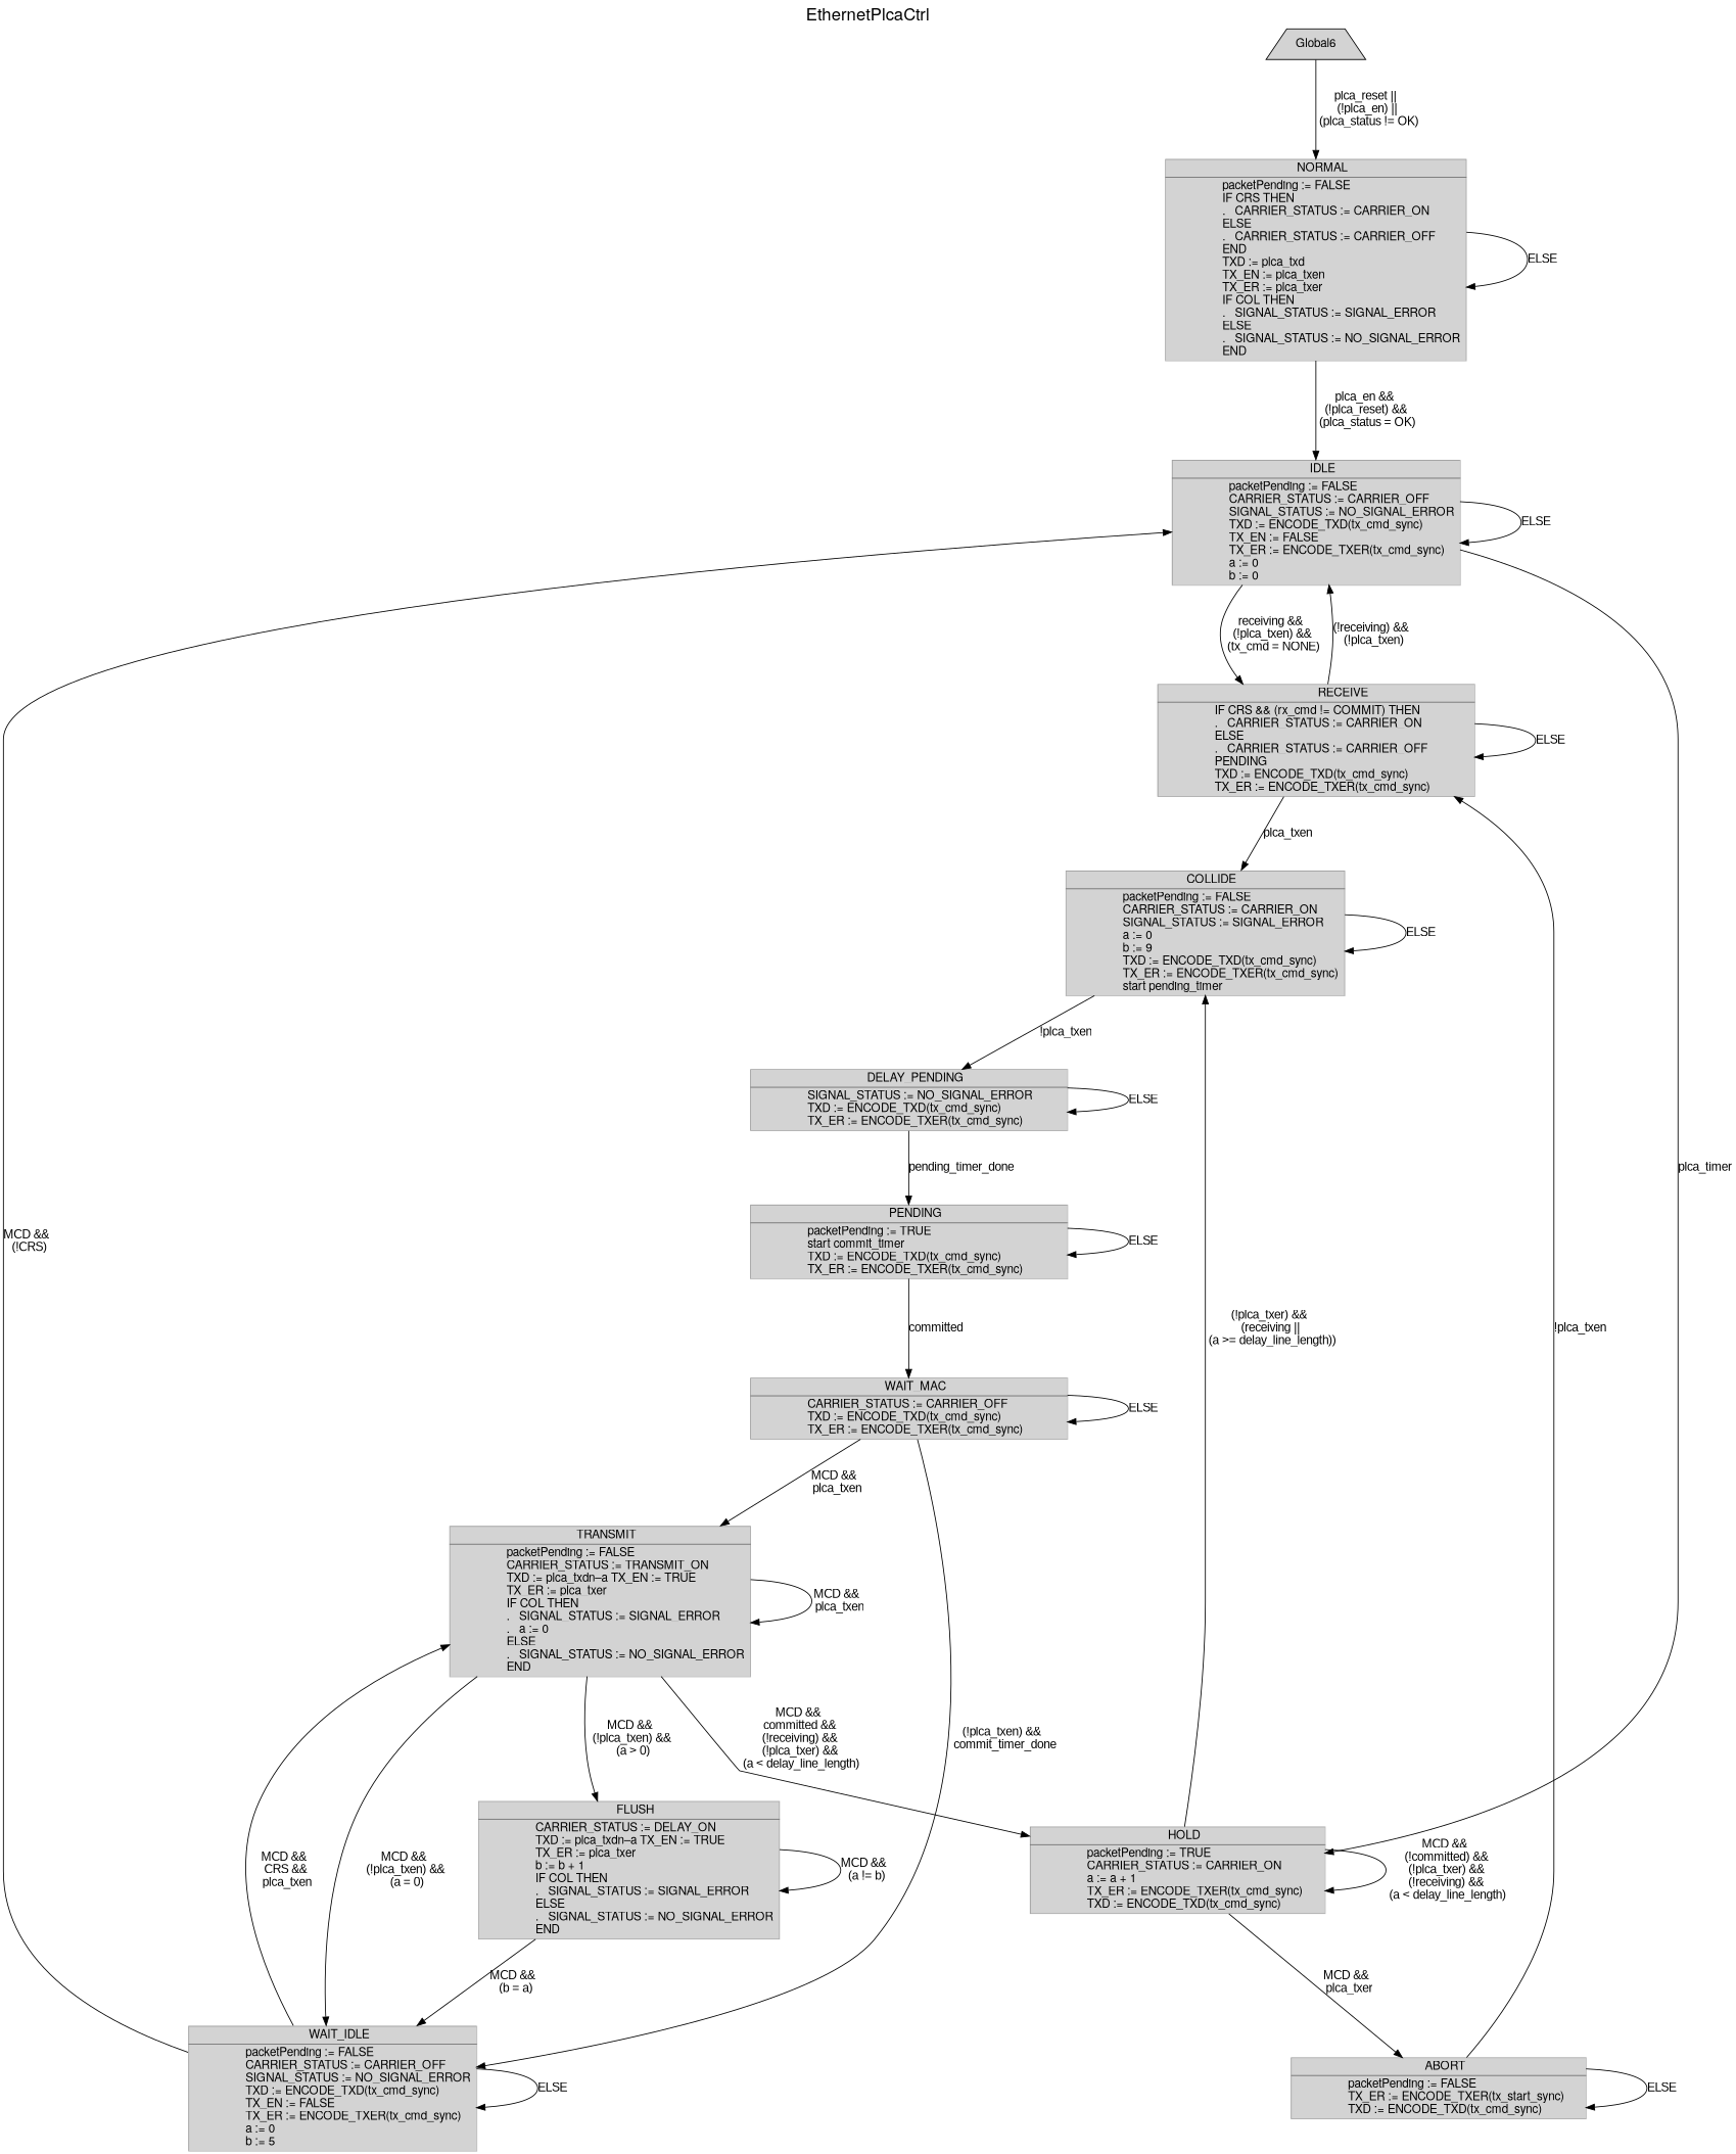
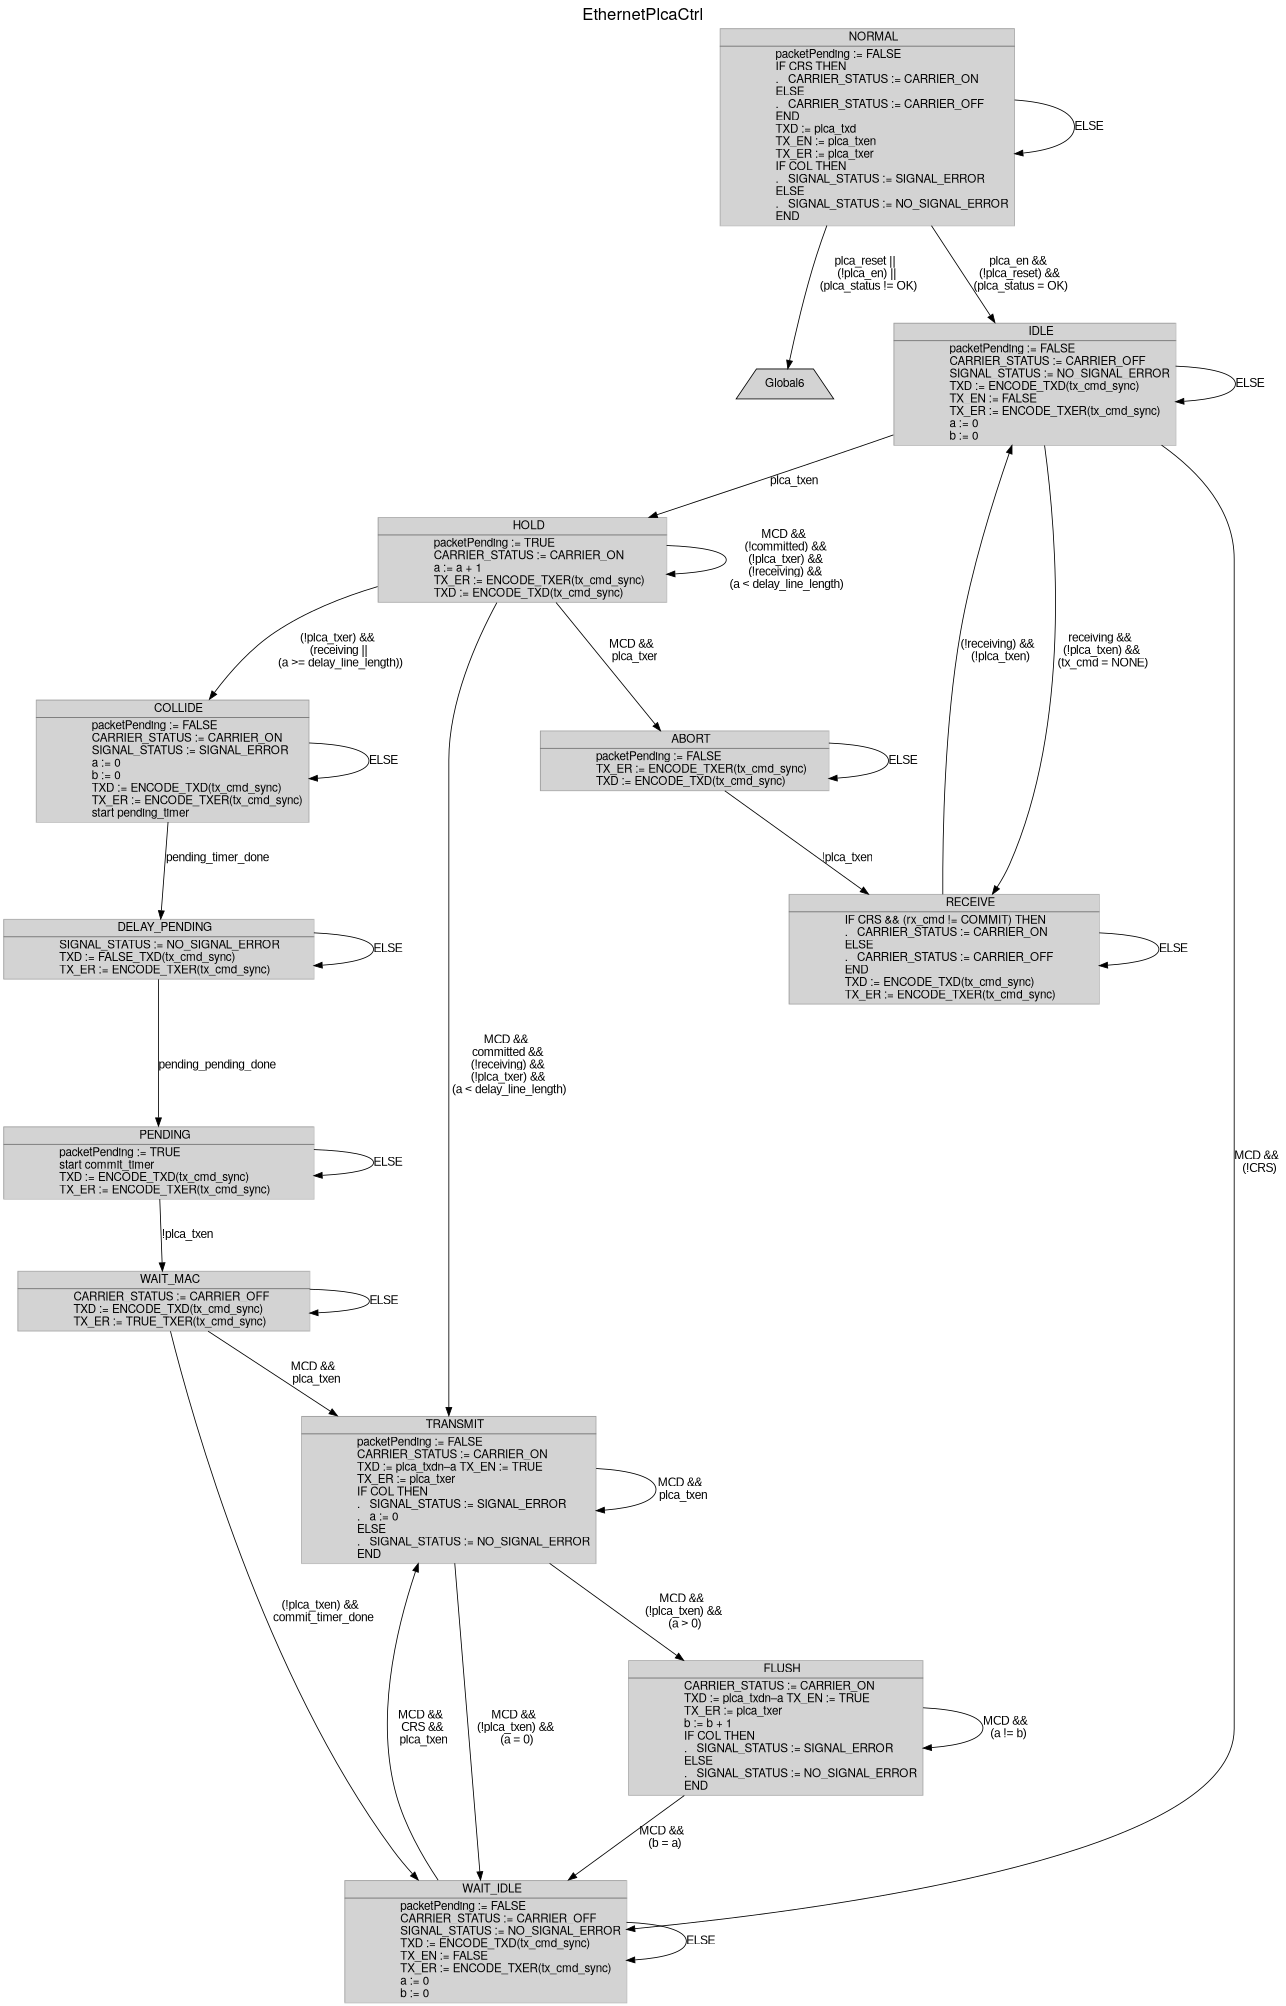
  digraph {
    fontname="Helvetica,Arial,sans-serif"
    fontsize=20
    label=EthernetPlcaCtrl
    labelloc=t
    newrank=true
    nodesep=1
    ranksep=1
    node [fontname="Helvetica,Arial,sans-serif" pencolor="#00000044" shape=plain style=filled]
    edge [fontname=Arial]
    n1 [label=Global6 shape=trapezium]
    n2 [label=<<table border="0" cellborder="1" cellspacing="0"><tr><td>                 NORMAL             </td></tr><tr><td align="left" balign="left">                 packetPending := FALSE <br/>                 IF CRS THEN <br/>                 .   CARRIER_STATUS := CARRIER_ON <br/>                 ELSE <br/>                 .   CARRIER_STATUS := CARRIER_OFF <br/>                 END <br/>                 TXD := plca_txd <br/>                 TX_EN := plca_txen <br/>                 TX_ER := plca_txer <br/>                 IF COL THEN <br/>                 .   SIGNAL_STATUS := SIGNAL_ERROR <br/>                 ELSE <br/>                 .   SIGNAL_STATUS := NO_SIGNAL_ERROR <br/>                 END             </td></tr></table>>]
    n3 [label=<<table border="0" cellborder="1" cellspacing="0"><tr><td>                 IDLE             </td></tr><tr><td align="left" balign="left">                 packetPending := FALSE <br/>                 CARRIER_STATUS := CARRIER_OFF <br/>                 SIGNAL_STATUS := NO_SIGNAL_ERROR <br/>                 TXD := ENCODE_TXD(tx_cmd_sync) <br/>                 TX_EN := FALSE <br/>                 TX_ER := ENCODE_TXER(tx_cmd_sync) <br/>                 a := 0 <br/>                 b := 0             </td></tr></table>>]
-   n4 [label=<<table border="0" cellborder="1" cellspacing="0"><tr><td>                 RECEIVE</td></tr>             <tr><td align="left" balign="left">                 IF CRS &amp;&amp; (rx_cmd != COMMIT) THEN <br/>                 .   CARRIER_STATUS := CARRIER_ON <br/>                 ELSE <br/>                 .   CARRIER_STATUS := CARRIER_OFF <br/>                 PENDING <br/>                 TXD := ENCODE_TXD(tx_cmd_sync) <br/>                 TX_ER := ENCODE_TXER(tx_cmd_sync)             </td></tr></table>>]
+   n4 [label=<<table border="0" cellborder="1" cellspacing="0"><tr><td>                 RECEIVE</td></tr>             <tr><td align="left" balign="left">                 IF CRS &amp;&amp; (rx_cmd != COMMIT) THEN <br/>                 .   CARRIER_STATUS := CARRIER_ON <br/>                 ELSE <br/>                 .   CARRIER_STATUS := CARRIER_OFF <br/>                 END <br/>                 TXD := ENCODE_TXD(tx_cmd_sync) <br/>                 TX_ER := ENCODE_TXER(tx_cmd_sync)             </td></tr></table>>]
    n5 [label=<<table border="0" cellborder="1" cellspacing="0"><tr><td>                 HOLD             </td></tr><tr><td align="left" balign="left">                 packetPending := TRUE <br/>                 CARRIER_STATUS := CARRIER_ON <br/>                 a := a + 1 <br/>                 TX_ER := ENCODE_TXER(tx_cmd_sync) <br/>                 TXD := ENCODE_TXD(tx_cmd_sync)             </td></tr></table>>]
-   n6 [label=<<table border="0" cellborder="1" cellspacing="0"><tr><td>                 COLLIDE             </td></tr><tr><td align="left" balign="left">                 packetPending := FALSE <br/>                 CARRIER_STATUS := CARRIER_ON <br/>                 SIGNAL_STATUS := SIGNAL_ERROR <br/>                 a := 0 <br/>                 b := 9 <br/>                 TXD := ENCODE_TXD(tx_cmd_sync) <br/>                 TX_ER := ENCODE_TXER(tx_cmd_sync) <br/>                 start pending_timer             </td></tr></table>>]
-   n7 [label=<<table border="0" cellborder="1" cellspacing="0"><tr><td>                 TRANSMIT             </td></tr><tr><td align="left" balign="left">                 packetPending := FALSE <br/>                 CARRIER_STATUS := TRANSMIT_ON <br/>                 TXD := plca_txdn–a TX_EN := TRUE <br/>                 TX_ER := plca_txer <br/>                 IF COL THEN <br/>                 .   SIGNAL_STATUS := SIGNAL_ERROR <br/>                 .   a := 0 <br/>                 ELSE <br/>                 .   SIGNAL_STATUS := NO_SIGNAL_ERROR <br/>                 END             </td></tr></table>>]
-   n8 [label=<<table border="0" cellborder="1" cellspacing="0"><tr><td>                 ABORT             </td></tr><tr><td align="left" balign="left">                 packetPending := FALSE <br/>                 TX_ER := ENCODE_TXER(tx_start_sync) <br/>                 TXD := ENCODE_TXD(tx_cmd_sync)             </td></tr></table>>]
-   n9 [label=<<table border="0" cellborder="1" cellspacing="0"><tr><td>                 WAIT_IDLE             </td></tr><tr><td align="left" balign="left">                 packetPending := FALSE <br/>                 CARRIER_STATUS := CARRIER_OFF <br/>                 SIGNAL_STATUS := NO_SIGNAL_ERROR <br/>                 TXD := ENCODE_TXD(tx_cmd_sync) <br/>                 TX_EN := FALSE <br/>                 TX_ER := ENCODE_TXER(tx_cmd_sync) <br/>                 a := 0 <br/>                 b := 5             </td></tr></table>>]
-   n10 [label=<<table border="0" cellborder="1" cellspacing="0"><tr><td>                 FLUSH             </td></tr><tr><td align="left" balign="left">                 CARRIER_STATUS := DELAY_ON <br/>                 TXD := plca_txdn–a TX_EN := TRUE <br/>                 TX_ER := plca_txer <br/>                 b := b + 1 <br/>                 IF COL THEN <br/>                 .   SIGNAL_STATUS := SIGNAL_ERROR <br/>                 ELSE <br/>                 .   SIGNAL_STATUS := NO_SIGNAL_ERROR <br/>                 END             </td></tr></table>>]
-   n11 [label=<<table border="0" cellborder="1" cellspacing="0"><tr><td>                 DELAY_PENDING             </td></tr><tr><td align="left" balign="left">                 SIGNAL_STATUS := NO_SIGNAL_ERROR <br/>                 TXD := ENCODE_TXD(tx_cmd_sync) <br/>                 TX_ER := ENCODE_TXER(tx_cmd_sync)             </td></tr></table>>]
+   n6 [label=<<table border="0" cellborder="1" cellspacing="0"><tr><td>                 COLLIDE             </td></tr><tr><td align="left" balign="left">                 packetPending := FALSE <br/>                 CARRIER_STATUS := CARRIER_ON <br/>                 SIGNAL_STATUS := SIGNAL_ERROR <br/>                 a := 0 <br/>                 b := 0 <br/>                 TXD := ENCODE_TXD(tx_cmd_sync) <br/>                 TX_ER := ENCODE_TXER(tx_cmd_sync) <br/>                 start pending_timer             </td></tr></table>>]
+   n7 [label=<<table border="0" cellborder="1" cellspacing="0"><tr><td>                 TRANSMIT             </td></tr><tr><td align="left" balign="left">                 packetPending := FALSE <br/>                 CARRIER_STATUS := CARRIER_ON <br/>                 TXD := plca_txdn–a TX_EN := TRUE <br/>                 TX_ER := plca_txer <br/>                 IF COL THEN <br/>                 .   SIGNAL_STATUS := SIGNAL_ERROR <br/>                 .   a := 0 <br/>                 ELSE <br/>                 .   SIGNAL_STATUS := NO_SIGNAL_ERROR <br/>                 END             </td></tr></table>>]
+   n8 [label=<<table border="0" cellborder="1" cellspacing="0"><tr><td>                 ABORT             </td></tr><tr><td align="left" balign="left">                 packetPending := FALSE <br/>                 TX_ER := ENCODE_TXER(tx_cmd_sync) <br/>                 TXD := ENCODE_TXD(tx_cmd_sync)             </td></tr></table>>]
+   n9 [label=<<table border="0" cellborder="1" cellspacing="0"><tr><td>                 WAIT_IDLE             </td></tr><tr><td align="left" balign="left">                 packetPending := FALSE <br/>                 CARRIER_STATUS := CARRIER_OFF <br/>                 SIGNAL_STATUS := NO_SIGNAL_ERROR <br/>                 TXD := ENCODE_TXD(tx_cmd_sync) <br/>                 TX_EN := FALSE <br/>                 TX_ER := ENCODE_TXER(tx_cmd_sync) <br/>                 a := 0 <br/>                 b := 0             </td></tr></table>>]
+   n10 [label=<<table border="0" cellborder="1" cellspacing="0"><tr><td>                 FLUSH             </td></tr><tr><td align="left" balign="left">                 CARRIER_STATUS := CARRIER_ON <br/>                 TXD := plca_txdn–a TX_EN := TRUE <br/>                 TX_ER := plca_txer <br/>                 b := b + 1 <br/>                 IF COL THEN <br/>                 .   SIGNAL_STATUS := SIGNAL_ERROR <br/>                 ELSE <br/>                 .   SIGNAL_STATUS := NO_SIGNAL_ERROR <br/>                 END             </td></tr></table>>]
+   n11 [label=<<table border="0" cellborder="1" cellspacing="0"><tr><td>                 DELAY_PENDING             </td></tr><tr><td align="left" balign="left">                 SIGNAL_STATUS := NO_SIGNAL_ERROR <br/>                 TXD := FALSE_TXD(tx_cmd_sync) <br/>                 TX_ER := ENCODE_TXER(tx_cmd_sync)             </td></tr></table>>]
    n12 [label=<<table border="0" cellborder="1" cellspacing="0"><tr><td>                 PENDING             </td></tr><tr><td align="left" balign="left">                 packetPending := TRUE <br/>                 start commit_timer <br/>                 TXD := ENCODE_TXD(tx_cmd_sync) <br/>                 TX_ER := ENCODE_TXER(tx_cmd_sync)             </td></tr></table>>]
-   n13 [label=<<table border="0" cellborder="1" cellspacing="0"><tr><td>                 WAIT_MAC             </td></tr><tr><td align="left" balign="left">                 CARRIER_STATUS := CARRIER_OFF <br/>                 TXD := ENCODE_TXD(tx_cmd_sync) <br/>                 TX_ER := ENCODE_TXER(tx_cmd_sync)             </td></tr></table>>]
-   n1 -> n2 [label="plca_reset || \n (!plca_en) || \n (plca_status != OK)"]
+   n13 [label=<<table border="0" cellborder="1" cellspacing="0"><tr><td>                 WAIT_MAC             </td></tr><tr><td align="left" balign="left">                 CARRIER_STATUS := CARRIER_OFF <br/>                 TXD := ENCODE_TXD(tx_cmd_sync) <br/>                 TX_ER := TRUE_TXER(tx_cmd_sync)             </td></tr></table>>]
+   n2 -> n1 [label="plca_reset || \n (!plca_en) || \n (plca_status != OK)"]
    n2 -> n2 [label=ELSE]
    n2 -> n3 [label="plca_en && \n (!plca_reset) && \n (plca_status = OK)"]
    n3 -> n3 [label=ELSE]
    n3 -> n4 [label="receiving && \n (!plca_txen) && \n (tx_cmd = NONE)"]
-   n3 -> n5 [label=plca_timer]
+   n3 -> n5 [label=plca_txen]
    n4 -> n3 [label="(!receiving) && \n (!plca_txen)"]
    n4 -> n4 [label=ELSE]
-   n4 -> n6 [label=plca_txen]
    n5 -> n5 [label="MCD && \n (!committed) && \n (!plca_txer) && \n (!receiving) && \n (a < delay_line_length)"]
    n5 -> n6 [label="(!plca_txer) && \n (receiving || \n (a >= delay_line_length))"]
-   n7 -> n5 [label="MCD && \n committed && \n (!receiving) && \n (!plca_txer) && \n (a < delay_line_length)"]
+   n5 -> n7 [label="MCD && \n committed && \n (!receiving) && \n (!plca_txer) && \n (a < delay_line_length)"]
    n5 -> n8 [label="MCD && \n plca_txer"]
    n6 -> n6 [label=ELSE]
-   n6 -> n11 [label="!plca_txen"]
+   n6 -> n11 [label=pending_timer_done]
    n7 -> n7 [label="MCD && \n plca_txen"]
    n7 -> n9 [label="MCD && \n (!plca_txen) && \n (a = 0)"]
    n7 -> n10 [label="MCD && \n (!plca_txen) && \n (a > 0)"]
    n8 -> n4 [label="!plca_txen"]
    n8 -> n8 [label=ELSE]
-   n9 -> n3 [label="MCD && \n (!CRS)"]
+   n3 -> n9 [label="MCD && \n (!CRS)"]
    n9 -> n7 [label="MCD && \n CRS && \n plca_txen"]
    n9 -> n9 [label=ELSE]
    n10 -> n9 [label="MCD && \n (b = a)"]
    n10 -> n10 [label="MCD && \n (a != b)"]
    n11 -> n11 [label=ELSE]
-   n11 -> n12 [label=pending_timer_done]
+   n11 -> n12 [label=pending_pending_done]
    n12 -> n12 [label=ELSE]
-   n12 -> n13 [label=committed]
+   n12 -> n13 [label="!plca_txen"]
    n13 -> n7 [label="MCD && \n plca_txen"]
    n13 -> n9 [label="(!plca_txen) && \n commit_timer_done"]
    n13 -> n13 [label=ELSE]
  }
